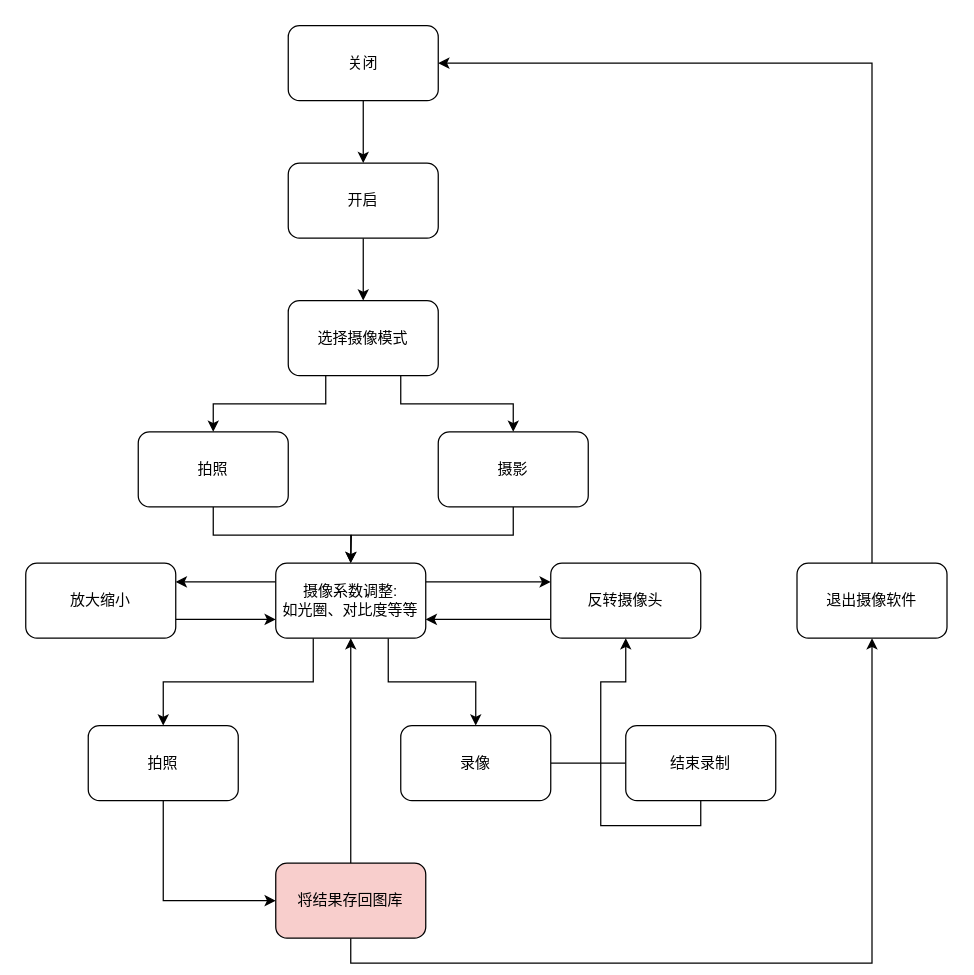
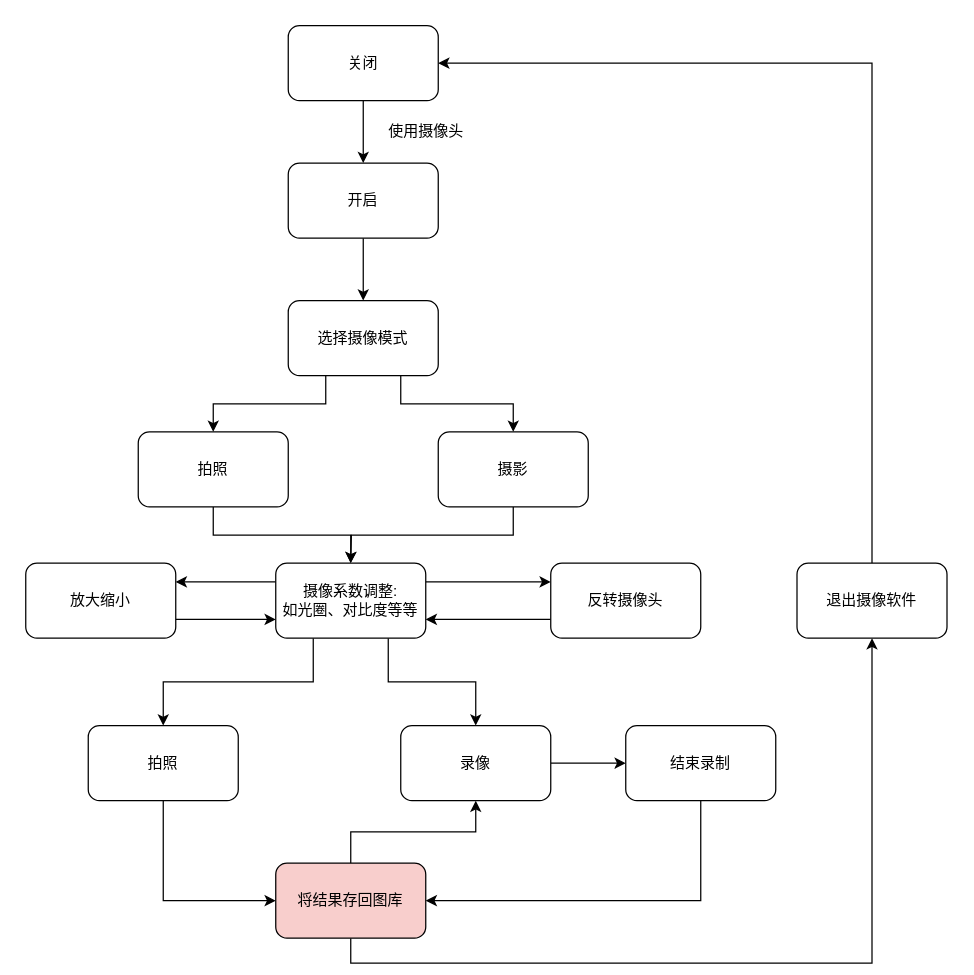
  <mxCell id="0" />
  <mxCell id="1" parent="0" />
  <mxCell id="2" style="edgeStyle=orthogonalEdgeStyle;rounded=0;orthogonalLoop=1;jettySize=auto;html=1;exitX=0.5;exitY=1;exitDx=0;exitDy=0;entryX=0.5;entryY=0;entryDx=0;entryDy=0;" edge="1" parent="1" source="3" target="5"><mxGeometry relative="1" as="geometry" /></mxCell>
  <mxCell id="3" value="关闭" style="rounded=1;whiteSpace=wrap;html=1;" vertex="1" parent="1"><mxGeometry x="230" y="20" width="120" height="60" as="geometry" /></mxCell>
  <mxCell id="4" style="edgeStyle=orthogonalEdgeStyle;rounded=0;orthogonalLoop=1;jettySize=auto;html=1;exitX=0.5;exitY=1;exitDx=0;exitDy=0;" edge="1" parent="1" source="5" target="8"><mxGeometry relative="1" as="geometry" /></mxCell>
  <mxCell id="5" value="开启" style="rounded=1;whiteSpace=wrap;html=1;" vertex="1" parent="1"><mxGeometry x="230" y="130" width="120" height="60" as="geometry" /></mxCell>
  <mxCell id="6" style="edgeStyle=orthogonalEdgeStyle;rounded=0;orthogonalLoop=1;jettySize=auto;html=1;exitX=0.25;exitY=1;exitDx=0;exitDy=0;" edge="1" parent="1" source="8" target="11"><mxGeometry relative="1" as="geometry" /></mxCell>
  <mxCell id="7" style="edgeStyle=orthogonalEdgeStyle;rounded=0;orthogonalLoop=1;jettySize=auto;html=1;exitX=0.75;exitY=1;exitDx=0;exitDy=0;entryX=0.5;entryY=0;entryDx=0;entryDy=0;" edge="1" parent="1" source="8" target="13"><mxGeometry relative="1" as="geometry" /></mxCell>
  <mxCell id="8" value="选择摄像模式" style="rounded=1;whiteSpace=wrap;html=1;" vertex="1" parent="1"><mxGeometry x="230" y="240" width="120" height="60" as="geometry" /></mxCell>
+ <mxCell id="9" value="使用摄像头" style="text;html=1;align=center;verticalAlign=middle;resizable=0;points=[];autosize=1;strokeColor=none;fillColor=none;" vertex="1" parent="1"><mxGeometry x="300" y="90" width="80" height="30" as="geometry" /></mxCell>
  <mxCell id="10" style="edgeStyle=orthogonalEdgeStyle;rounded=0;orthogonalLoop=1;jettySize=auto;html=1;exitX=0.5;exitY=1;exitDx=0;exitDy=0;" edge="1" parent="1" source="11" target="18"><mxGeometry relative="1" as="geometry" /></mxCell>
  <mxCell id="11" value="拍照" style="rounded=1;whiteSpace=wrap;html=1;" vertex="1" parent="1"><mxGeometry x="110" y="345" width="120" height="60" as="geometry" /></mxCell>
  <mxCell id="12" style="edgeStyle=orthogonalEdgeStyle;rounded=0;orthogonalLoop=1;jettySize=auto;html=1;exitX=0.5;exitY=1;exitDx=0;exitDy=0;" edge="1" parent="1" source="13"><mxGeometry relative="1" as="geometry"><mxPoint x="280" y="450" as="targetPoint" /></mxGeometry></mxCell>
  <mxCell id="13" value="摄影" style="rounded=1;whiteSpace=wrap;html=1;" vertex="1" parent="1"><mxGeometry x="350" y="345" width="120" height="60" as="geometry" /></mxCell>
  <mxCell id="14" style="edgeStyle=orthogonalEdgeStyle;rounded=0;orthogonalLoop=1;jettySize=auto;html=1;exitX=1;exitY=0.25;exitDx=0;exitDy=0;entryX=0;entryY=0.25;entryDx=0;entryDy=0;" edge="1" parent="1" source="18" target="20"><mxGeometry relative="1" as="geometry" /></mxCell>
  <mxCell id="15" style="edgeStyle=orthogonalEdgeStyle;rounded=0;orthogonalLoop=1;jettySize=auto;html=1;exitX=0;exitY=0.25;exitDx=0;exitDy=0;entryX=1;entryY=0.25;entryDx=0;entryDy=0;" edge="1" parent="1" source="18" target="22"><mxGeometry relative="1" as="geometry" /></mxCell>
  <mxCell id="16" style="edgeStyle=orthogonalEdgeStyle;rounded=0;orthogonalLoop=1;jettySize=auto;html=1;exitX=0.25;exitY=1;exitDx=0;exitDy=0;" edge="1" parent="1" source="18" target="24"><mxGeometry relative="1" as="geometry" /></mxCell>
  <mxCell id="17" style="edgeStyle=orthogonalEdgeStyle;rounded=0;orthogonalLoop=1;jettySize=auto;html=1;exitX=0.75;exitY=1;exitDx=0;exitDy=0;entryX=0.5;entryY=0;entryDx=0;entryDy=0;" edge="1" parent="1" source="18" target="29"><mxGeometry relative="1" as="geometry" /></mxCell>
  <mxCell id="18" value="摄像系数调整:&lt;div&gt;如光圈、对比度等等&lt;/div&gt;" style="rounded=1;whiteSpace=wrap;html=1;" vertex="1" parent="1"><mxGeometry x="220" y="450" width="120" height="60" as="geometry" /></mxCell>
  <mxCell id="19" style="edgeStyle=orthogonalEdgeStyle;rounded=0;orthogonalLoop=1;jettySize=auto;html=1;exitX=0;exitY=0.75;exitDx=0;exitDy=0;entryX=1;entryY=0.75;entryDx=0;entryDy=0;" edge="1" parent="1" source="20" target="18"><mxGeometry relative="1" as="geometry" /></mxCell>
  <mxCell id="20" value="反转摄像头" style="rounded=1;whiteSpace=wrap;html=1;" vertex="1" parent="1"><mxGeometry x="440" y="450" width="120" height="60" as="geometry" /></mxCell>
  <mxCell id="21" style="edgeStyle=orthogonalEdgeStyle;rounded=0;orthogonalLoop=1;jettySize=auto;html=1;exitX=1;exitY=0.75;exitDx=0;exitDy=0;entryX=0;entryY=0.75;entryDx=0;entryDy=0;" edge="1" parent="1" source="22" target="18"><mxGeometry relative="1" as="geometry" /></mxCell>
  <mxCell id="22" value="放大缩小" style="rounded=1;whiteSpace=wrap;html=1;" vertex="1" parent="1"><mxGeometry x="20" y="450" width="120" height="60" as="geometry" /></mxCell>
  <mxCell id="23" style="edgeStyle=orthogonalEdgeStyle;rounded=0;orthogonalLoop=1;jettySize=auto;html=1;exitX=0.5;exitY=1;exitDx=0;exitDy=0;entryX=0;entryY=0.5;entryDx=0;entryDy=0;" edge="1" parent="1" source="24" target="27"><mxGeometry relative="1" as="geometry" /></mxCell>
  <mxCell id="24" value="拍照" style="rounded=1;whiteSpace=wrap;html=1;" vertex="1" parent="1"><mxGeometry x="70" y="580" width="120" height="60" as="geometry" /></mxCell>
- <mxCell id="25" style="edgeStyle=orthogonalEdgeStyle;rounded=0;orthogonalLoop=1;jettySize=auto;html=1;exitX=0.5;exitY=0;exitDx=0;exitDy=0;entryX=0.5;entryY=1;entryDx=0;entryDy=0;" edge="1" parent="1" source="27" target="18"><mxGeometry relative="1" as="geometry" /></mxCell>
+ <mxCell id="25" style="edgeStyle=orthogonalEdgeStyle;rounded=0;orthogonalLoop=1;jettySize=auto;html=1;exitX=0.5;exitY=0;exitDx=0;exitDy=0;" edge="1" parent="1" source="27" target="29"><mxGeometry relative="1" as="geometry" /></mxCell>
  <mxCell id="26" style="edgeStyle=orthogonalEdgeStyle;rounded=0;orthogonalLoop=1;jettySize=auto;html=1;exitX=0.5;exitY=1;exitDx=0;exitDy=0;entryX=0.5;entryY=1;entryDx=0;entryDy=0;" edge="1" parent="1" source="27" target="33"><mxGeometry relative="1" as="geometry" /></mxCell>
  <mxCell id="27" value="将结果存回图库" style="rounded=1;whiteSpace=wrap;html=1;fillColor=#f8cecc;" vertex="1" parent="1"><mxGeometry x="220" y="690" width="120" height="60" as="geometry" /></mxCell>
- <mxCell id="28" style="edgeStyle=orthogonalEdgeStyle;rounded=0;orthogonalLoop=1;jettySize=auto;html=1;exitX=1;exitY=0.5;exitDx=0;exitDy=0;endArrow=none;" edge="1" parent="1" source="29" target="31"><mxGeometry relative="1" as="geometry" /></mxCell>
+ <mxCell id="28" style="edgeStyle=orthogonalEdgeStyle;rounded=0;orthogonalLoop=1;jettySize=auto;html=1;exitX=1;exitY=0.5;exitDx=0;exitDy=0;" edge="1" parent="1" source="29" target="31"><mxGeometry relative="1" as="geometry" /></mxCell>
  <mxCell id="29" value="录像" style="rounded=1;whiteSpace=wrap;html=1;" vertex="1" parent="1"><mxGeometry x="320" y="580" width="120" height="60" as="geometry" /></mxCell>
- <mxCell id="30" style="edgeStyle=orthogonalEdgeStyle;rounded=0;orthogonalLoop=1;jettySize=auto;html=1;exitX=0.5;exitY=1;exitDx=0;exitDy=0;" edge="1" parent="1" source="31" target="20"><mxGeometry relative="1" as="geometry" /></mxCell>
+ <mxCell id="30" style="edgeStyle=orthogonalEdgeStyle;rounded=0;orthogonalLoop=1;jettySize=auto;html=1;exitX=0.5;exitY=1;exitDx=0;exitDy=0;entryX=1;entryY=0.5;entryDx=0;entryDy=0;" edge="1" parent="1" source="31" target="27"><mxGeometry relative="1" as="geometry" /></mxCell>
  <mxCell id="31" value="结束录制" style="rounded=1;whiteSpace=wrap;html=1;" vertex="1" parent="1"><mxGeometry x="500" y="580" width="120" height="60" as="geometry" /></mxCell>
  <mxCell id="32" style="edgeStyle=orthogonalEdgeStyle;rounded=0;orthogonalLoop=1;jettySize=auto;html=1;exitX=0.5;exitY=0;exitDx=0;exitDy=0;entryX=1;entryY=0.5;entryDx=0;entryDy=0;" edge="1" parent="1" source="33" target="3"><mxGeometry relative="1" as="geometry" /></mxCell>
  <mxCell id="33" value="退出摄像软件" style="rounded=1;whiteSpace=wrap;html=1;" vertex="1" parent="1"><mxGeometry x="637" y="450" width="120" height="60" as="geometry" /></mxCell>
